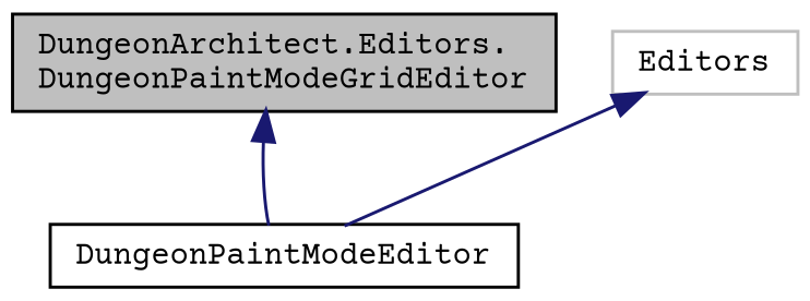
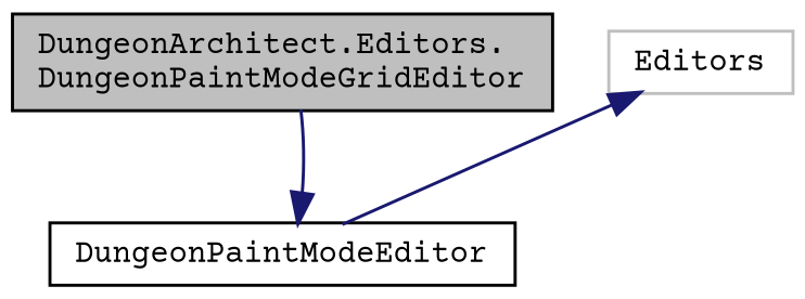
  digraph {
    fontname="Courier Prime"
    node [color=black fillcolor=white fontname="Courier Prime" fontsize=10 shape=record style=filled]
    edge [color=midnightblue dir=back fontname="Courier Prime" fontsize=10 labelfontname=Helvetica labelfontsize=10 style=solid]
    n1 [fillcolor=grey75 fontcolor=black height=0.2 label="DungeonArchitect.Editors.\lDungeonPaintModeGridEditor" width=0.4]
    n2 [height=0.2 label=DungeonPaintModeEditor width=0.4]
    n3 [color=grey75 height=0.2 label=Editors width=0.4]
-   n1 -> n2
+   n2 -> n1
    n3 -> n2
  }
